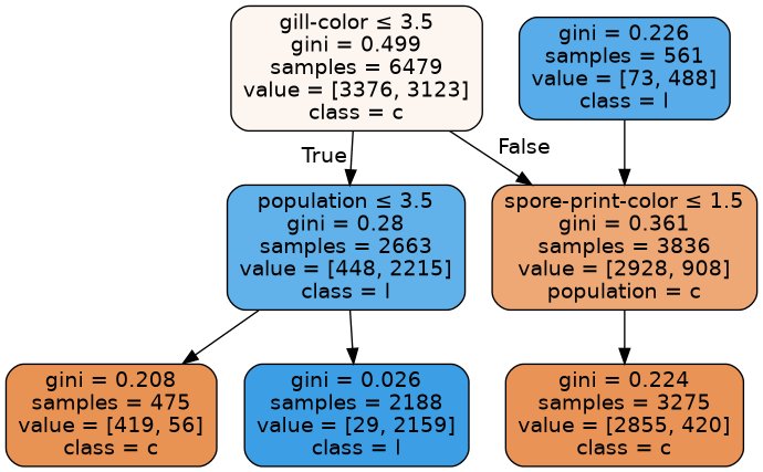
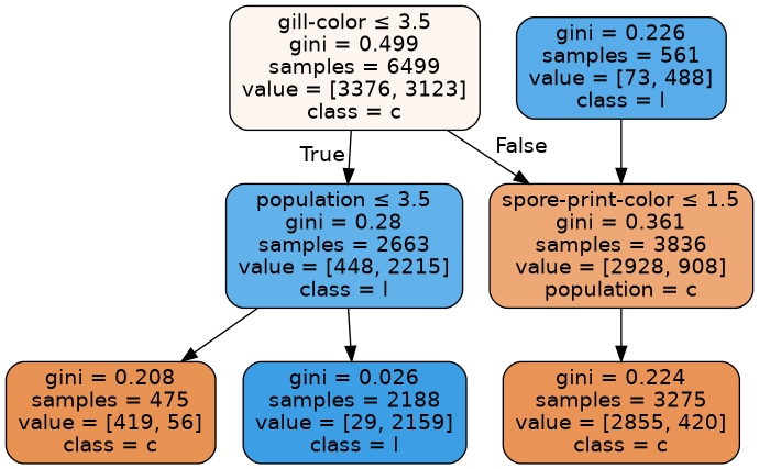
  digraph {
    node [color=black fontname=helvetica shape=box style="filled, rounded"]
    edge [fontname=helvetica]
-   n1 [fillcolor="#fdf6f0" label=<gill-color &le; 3.5<br/>gini = 0.499<br/>samples = 6479<br/>value = [3376, 3123]<br/>class = c>]
+   n1 [fillcolor="#fdf6f0" label=<gill-color &le; 3.5<br/>gini = 0.499<br/>samples = 6499<br/>value = [3376, 3123]<br/>class = c>]
    n2 [fillcolor="#61b1ea" label=<population &le; 3.5<br/>gini = 0.28<br/>samples = 2663<br/>value = [448, 2215]<br/>class = l>]
    n3 [fillcolor="#eda876" label=<spore-print-color &le; 1.5<br/>gini = 0.361<br/>samples = 3836<br/>value = [2928, 908]<br/>population = c>]
    n4 [fillcolor="#e89253" label=<gini = 0.208<br/>samples = 475<br/>value = [419, 56]<br/>class = c>]
    n5 [fillcolor="#3c9ee5" label=<gini = 0.026<br/>samples = 2188<br/>value = [29, 2159]<br/>class = l>]
    n6 [fillcolor="#e99456" label=<gini = 0.224<br/>samples = 3275<br/>value = [2855, 420]<br/>class = c>]
    n7 [fillcolor="#57ace9" label=<gini = 0.226<br/>samples = 561<br/>value = [73, 488]<br/>class = l>]
    n1 -> n2 [headlabel=True labelangle=45 labeldistance=2.5]
    n1 -> n3 [headlabel=False labelangle=-45 labeldistance=2.5]
    n2 -> n4
    n2 -> n5
    n3 -> n6
    n7 -> n3
  }
